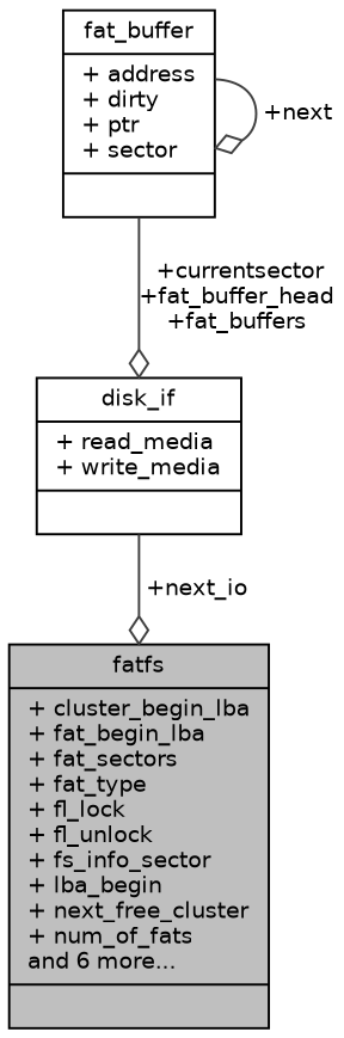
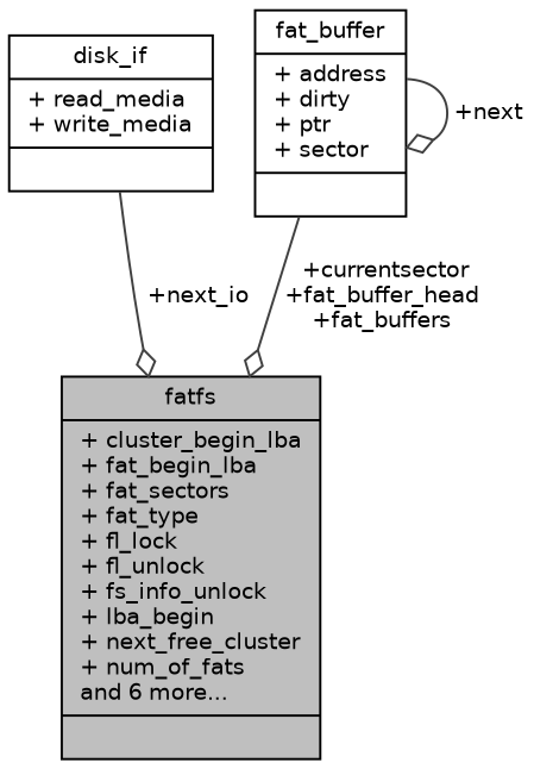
  digraph {
    node [color=black fillcolor=white fontname=Helvetica fontsize=10 shape=record style=filled]
    edge [arrowhead=odiamond color=grey25 fontname=Helvetica fontsize=10 labelfontname=Helvetica labelfontsize=10 style=solid]
-   n1 [fillcolor=grey75 fontcolor=black height=0.2 label="{fatfs\n|+ cluster_begin_lba\l+ fat_begin_lba\l+ fat_sectors\l+ fat_type\l+ fl_lock\l+ fl_unlock\l+ fs_info_sector\l+ lba_begin\l+ next_free_cluster\l+ num_of_fats\land 6 more...\l|}" width=0.4]
+   n1 [fillcolor=grey75 fontcolor=black height=0.2 label="{fatfs\n|+ cluster_begin_lba\l+ fat_begin_lba\l+ fat_sectors\l+ fat_type\l+ fl_lock\l+ fl_unlock\l+ fs_info_unlock\l+ lba_begin\l+ next_free_cluster\l+ num_of_fats\land 6 more...\l|}" width=0.4]
    n2 [height=0.2 label="{disk_if\n|+ read_media\l+ write_media\l|}" width=0.4]
    n3 [height=0.2 label="{fat_buffer\n|+ address\l+ dirty\l+ ptr\l+ sector\l|}" width=0.4]
    n2 -> n1 [label=" +next_io"]
-   n3 -> n2 [label=" +currentsector\n+fat_buffer_head\n+fat_buffers"]
+   n3 -> n1 [label=" +currentsector\n+fat_buffer_head\n+fat_buffers"]
    n3 -> n3 [label=" +next"]
  }
